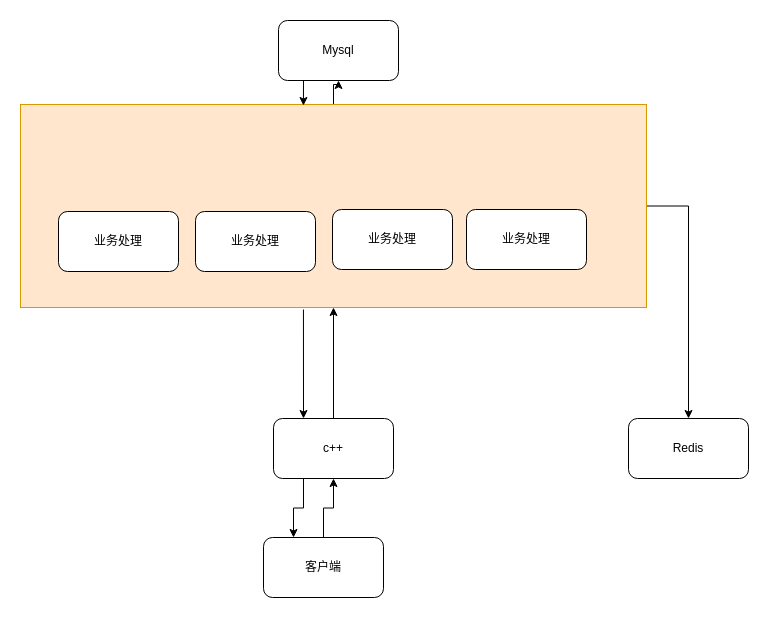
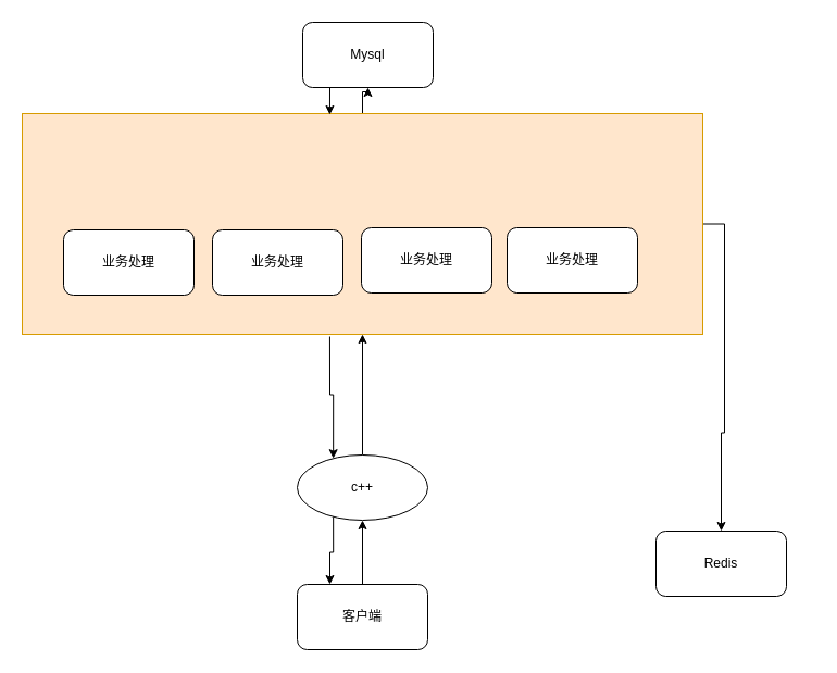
  <mxCell id="0" />
  <mxCell id="1" parent="0" />
  <mxCell id="2" style="edgeStyle=orthogonalEdgeStyle;rounded=0;orthogonalLoop=1;jettySize=auto;html=1;exitX=1;exitY=0.5;exitDx=0;exitDy=0;entryX=0.5;entryY=0;entryDx=0;entryDy=0;" edge="1" parent="1" source="4" target="14"><mxGeometry relative="1" as="geometry" /></mxCell>
  <mxCell id="3" style="edgeStyle=orthogonalEdgeStyle;rounded=0;orthogonalLoop=1;jettySize=auto;html=1;exitX=0.5;exitY=0;exitDx=0;exitDy=0;" edge="1" parent="1" source="4" target="15"><mxGeometry relative="1" as="geometry" /></mxCell>
  <mxCell id="4" value="" style="rounded=0;whiteSpace=wrap;html=1;fillColor=#ffe6cc;strokeColor=#d79b00;" vertex="1" parent="1"><mxGeometry x="20" y="104" width="626" height="203" as="geometry" /></mxCell>
  <mxCell id="5" style="edgeStyle=orthogonalEdgeStyle;rounded=0;orthogonalLoop=1;jettySize=auto;html=1;exitX=0.5;exitY=0;exitDx=0;exitDy=0;entryX=0.5;entryY=1;entryDx=0;entryDy=0;" edge="1" parent="1" source="6" target="9"><mxGeometry relative="1" as="geometry" /></mxCell>
- <mxCell id="6" value="客户端" style="rounded=1;whiteSpace=wrap;html=1;" vertex="1" parent="1"><mxGeometry x="263" y="537" width="120" height="60" as="geometry" /></mxCell>
+ <mxCell id="6" value="客户端" style="rounded=1;whiteSpace=wrap;html=1;" vertex="1" parent="1"><mxGeometry x="273" y="537" width="120" height="60" as="geometry" /></mxCell>
  <mxCell id="7" style="edgeStyle=orthogonalEdgeStyle;rounded=0;orthogonalLoop=1;jettySize=auto;html=1;exitX=0.5;exitY=0;exitDx=0;exitDy=0;entryX=0.5;entryY=1;entryDx=0;entryDy=0;" edge="1" parent="1" source="9" target="4"><mxGeometry relative="1" as="geometry" /></mxCell>
  <mxCell id="8" style="edgeStyle=orthogonalEdgeStyle;rounded=0;orthogonalLoop=1;jettySize=auto;html=1;exitX=0.25;exitY=1;exitDx=0;exitDy=0;entryX=0.25;entryY=0;entryDx=0;entryDy=0;" edge="1" parent="1" source="9" target="6"><mxGeometry relative="1" as="geometry" /></mxCell>
- <mxCell id="9" value="c++" style="rounded=1;whiteSpace=wrap;html=1;" vertex="1" parent="1"><mxGeometry x="273" y="418" width="120" height="60" as="geometry" /></mxCell>
+ <mxCell id="9" value="c++" style="ellipse;whiteSpace=wrap;html=1;" vertex="1" parent="1"><mxGeometry x="273" y="418" width="120" height="60" as="geometry" /></mxCell>
  <mxCell id="10" value="业务处理" style="rounded=1;whiteSpace=wrap;html=1;" vertex="1" parent="1"><mxGeometry x="195" y="211" width="120" height="60" as="geometry" /></mxCell>
  <mxCell id="11" value="业务处理" style="rounded=1;whiteSpace=wrap;html=1;" vertex="1" parent="1"><mxGeometry x="332" y="209" width="120" height="60" as="geometry" /></mxCell>
  <mxCell id="12" value="业务处理" style="rounded=1;whiteSpace=wrap;html=1;" vertex="1" parent="1"><mxGeometry x="466" y="209" width="120" height="60" as="geometry" /></mxCell>
  <mxCell id="13" value="业务处理" style="rounded=1;whiteSpace=wrap;html=1;" vertex="1" parent="1"><mxGeometry x="58" y="211" width="120" height="60" as="geometry" /></mxCell>
- <mxCell id="14" value="Redis" style="rounded=1;whiteSpace=wrap;html=1;" vertex="1" parent="1"><mxGeometry x="628" y="418" width="120" height="60" as="geometry" /></mxCell>
+ <mxCell id="14" value="Redis" style="rounded=1;whiteSpace=wrap;html=1;" vertex="1" parent="1"><mxGeometry x="603" y="488" width="120" height="60" as="geometry" /></mxCell>
  <mxCell id="15" value="Mysql" style="rounded=1;whiteSpace=wrap;html=1;" vertex="1" parent="1"><mxGeometry x="278" y="20" width="120" height="60" as="geometry" /></mxCell>
  <mxCell id="16" style="edgeStyle=orthogonalEdgeStyle;rounded=0;orthogonalLoop=1;jettySize=auto;html=1;exitX=0.25;exitY=1;exitDx=0;exitDy=0;entryX=0.452;entryY=0.005;entryDx=0;entryDy=0;entryPerimeter=0;" edge="1" parent="1" source="15" target="4"><mxGeometry relative="1" as="geometry" /></mxCell>
  <mxCell id="17" style="edgeStyle=orthogonalEdgeStyle;rounded=0;orthogonalLoop=1;jettySize=auto;html=1;exitX=0.25;exitY=0;exitDx=0;exitDy=0;entryX=0.452;entryY=1.01;entryDx=0;entryDy=0;entryPerimeter=0;endArrow=none;endFill=0;startArrow=classic;startFill=1;" edge="1" parent="1" source="9" target="4"><mxGeometry relative="1" as="geometry" /></mxCell>
